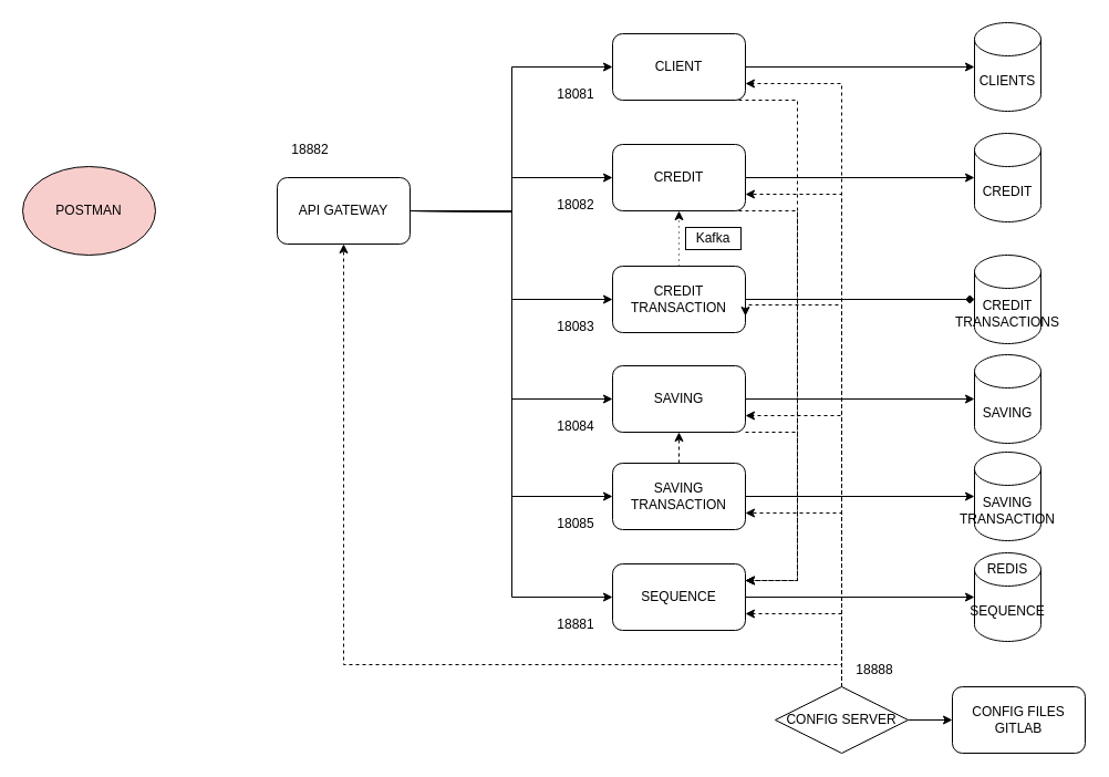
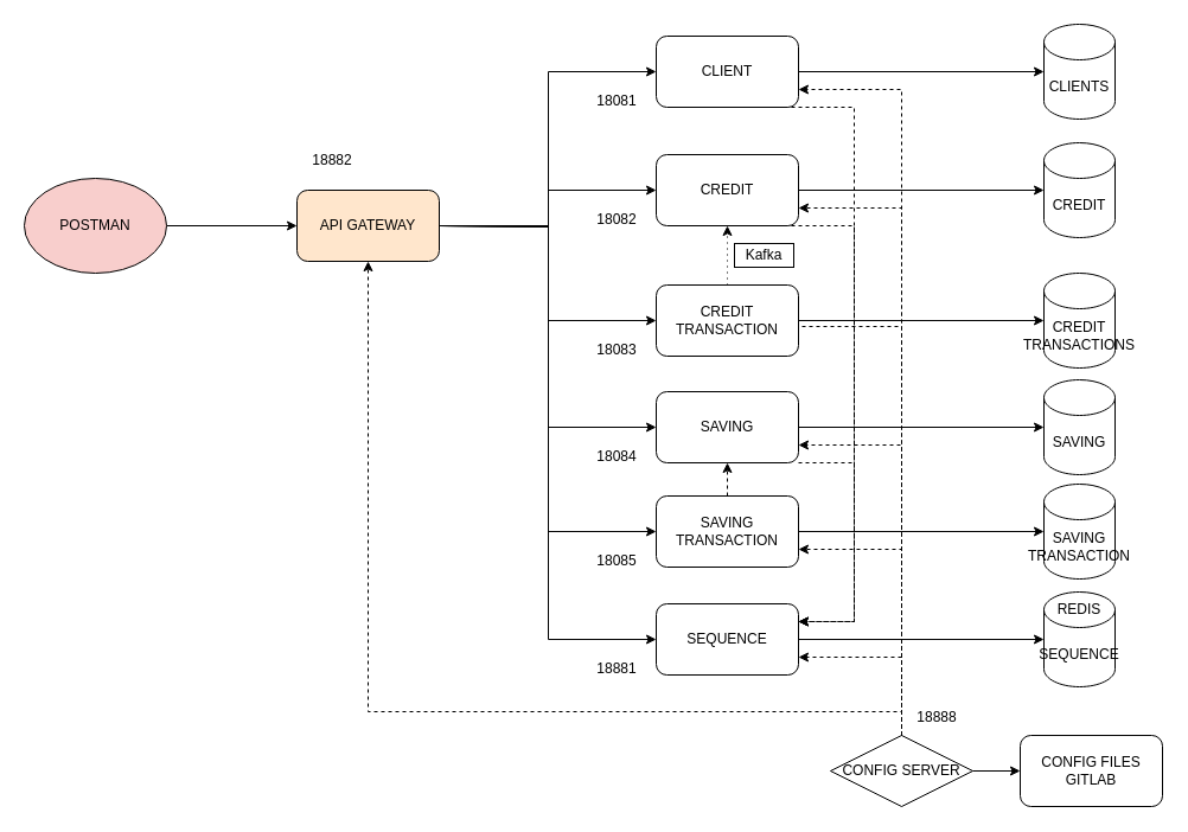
  <mxCell id="0" />
  <mxCell id="1" parent="0" />
  <mxCell id="2" style="edgeStyle=orthogonalEdgeStyle;rounded=0;orthogonalLoop=1;jettySize=auto;html=1;" parent="1" source="4" target="16" edge="1"><mxGeometry relative="1" as="geometry" /></mxCell>
  <mxCell id="3" style="edgeStyle=orthogonalEdgeStyle;rounded=0;orthogonalLoop=1;jettySize=auto;html=1;exitX=0.5;exitY=1;exitDx=0;exitDy=0;entryX=1;entryY=0.25;entryDx=0;entryDy=0;dashed=1;" edge="1" parent="1" source="4" target="15"><mxGeometry relative="1" as="geometry"><Array as="points"><mxPoint x="720" y="90" /><mxPoint x="720" y="524" /></Array></mxGeometry></mxCell>
  <mxCell id="4" value="CLIENT" style="rounded=1;whiteSpace=wrap;html=1;fillColor=none;" parent="1" vertex="1"><mxGeometry x="553" y="30" width="120" height="60" as="geometry" /></mxCell>
  <mxCell id="5" style="edgeStyle=orthogonalEdgeStyle;rounded=0;orthogonalLoop=1;jettySize=auto;html=1;" parent="1" source="7" target="17" edge="1"><mxGeometry relative="1" as="geometry" /></mxCell>
  <mxCell id="6" style="edgeStyle=orthogonalEdgeStyle;rounded=0;orthogonalLoop=1;jettySize=auto;html=1;exitX=0.75;exitY=1;exitDx=0;exitDy=0;entryX=1;entryY=0.25;entryDx=0;entryDy=0;dashed=1;" edge="1" parent="1" source="7" target="15"><mxGeometry relative="1" as="geometry"><Array as="points"><mxPoint x="720" y="190" /><mxPoint x="720" y="524" /></Array></mxGeometry></mxCell>
  <mxCell id="7" value="CREDIT" style="rounded=1;whiteSpace=wrap;html=1;fillColor=none;" parent="1" vertex="1"><mxGeometry x="553" y="130" width="120" height="60" as="geometry" /></mxCell>
- <mxCell id="8" style="edgeStyle=orthogonalEdgeStyle;rounded=0;orthogonalLoop=1;jettySize=auto;html=1;endArrow=diamond;" parent="1" source="10" target="18" edge="1"><mxGeometry relative="1" as="geometry" /></mxCell>
+ <mxCell id="8" style="edgeStyle=orthogonalEdgeStyle;rounded=0;orthogonalLoop=1;jettySize=auto;html=1;" parent="1" source="10" target="18" edge="1"><mxGeometry relative="1" as="geometry" /></mxCell>
  <mxCell id="9" style="edgeStyle=orthogonalEdgeStyle;rounded=0;orthogonalLoop=1;jettySize=auto;html=1;dashed=1;dashPattern=1 4;" edge="1" parent="1" source="10" target="7"><mxGeometry relative="1" as="geometry" /></mxCell>
  <mxCell id="10" value="CREDIT TRANSACTION" style="rounded=1;whiteSpace=wrap;html=1;fillColor=none;" parent="1" vertex="1"><mxGeometry x="553" y="240" width="120" height="60" as="geometry" /></mxCell>
  <mxCell id="11" style="edgeStyle=orthogonalEdgeStyle;rounded=0;orthogonalLoop=1;jettySize=auto;html=1;" parent="1" source="13" target="19" edge="1"><mxGeometry relative="1" as="geometry" /></mxCell>
  <mxCell id="12" style="edgeStyle=orthogonalEdgeStyle;rounded=0;orthogonalLoop=1;jettySize=auto;html=1;exitX=1;exitY=1;exitDx=0;exitDy=0;entryX=1;entryY=0.25;entryDx=0;entryDy=0;dashed=1;" edge="1" parent="1" source="13" target="15"><mxGeometry relative="1" as="geometry"><Array as="points"><mxPoint x="720" y="390" /><mxPoint x="720" y="524" /></Array></mxGeometry></mxCell>
  <mxCell id="13" value="SAVING" style="rounded=1;whiteSpace=wrap;html=1;fillColor=none;" parent="1" vertex="1"><mxGeometry x="553" y="330" width="120" height="60" as="geometry" /></mxCell>
  <mxCell id="14" style="edgeStyle=orthogonalEdgeStyle;rounded=0;orthogonalLoop=1;jettySize=auto;html=1;" parent="1" source="15" target="21" edge="1"><mxGeometry relative="1" as="geometry" /></mxCell>
  <mxCell id="15" value="SEQUENCE" style="rounded=1;whiteSpace=wrap;html=1;fillColor=none;" parent="1" vertex="1"><mxGeometry x="553" y="509" width="120" height="60" as="geometry" /></mxCell>
  <mxCell id="16" value="CLIENTS" style="shape=cylinder3;whiteSpace=wrap;html=1;boundedLbl=1;backgroundOutline=1;size=15;fillColor=none;" parent="1" vertex="1"><mxGeometry x="880" y="20" width="60" height="80" as="geometry" /></mxCell>
  <mxCell id="17" value="CREDIT" style="shape=cylinder3;whiteSpace=wrap;html=1;boundedLbl=1;backgroundOutline=1;size=15;fillColor=none;" parent="1" vertex="1"><mxGeometry x="880" y="120" width="60" height="80" as="geometry" /></mxCell>
  <mxCell id="18" value="CREDIT TRANSACTIONS" style="shape=cylinder3;whiteSpace=wrap;html=1;boundedLbl=1;backgroundOutline=1;size=15;fillColor=none;" parent="1" vertex="1"><mxGeometry x="880" y="230" width="60" height="80" as="geometry" /></mxCell>
  <mxCell id="19" value="SAVING" style="shape=cylinder3;whiteSpace=wrap;html=1;boundedLbl=1;backgroundOutline=1;size=15;fillColor=none;" parent="1" vertex="1"><mxGeometry x="880" y="320" width="60" height="80" as="geometry" /></mxCell>
  <mxCell id="20" value="SAVING TRANSACTION" style="shape=cylinder3;whiteSpace=wrap;html=1;boundedLbl=1;backgroundOutline=1;size=15;fillColor=none;" parent="1" vertex="1"><mxGeometry x="880" y="408" width="60" height="80" as="geometry" /></mxCell>
  <mxCell id="21" value="SEQUENCE" style="shape=cylinder3;whiteSpace=wrap;html=1;boundedLbl=1;backgroundOutline=1;size=15;fillColor=none;" parent="1" vertex="1"><mxGeometry x="880" y="499" width="60" height="80" as="geometry" /></mxCell>
  <mxCell id="22" style="edgeStyle=orthogonalEdgeStyle;rounded=0;orthogonalLoop=1;jettySize=auto;html=1;" parent="1" source="24" target="20" edge="1"><mxGeometry relative="1" as="geometry" /></mxCell>
  <mxCell id="23" style="edgeStyle=orthogonalEdgeStyle;rounded=0;orthogonalLoop=1;jettySize=auto;html=1;exitX=0.5;exitY=0;exitDx=0;exitDy=0;entryX=0.5;entryY=1;entryDx=0;entryDy=0;dashed=1;" edge="1" parent="1" source="24" target="13"><mxGeometry relative="1" as="geometry" /></mxCell>
  <mxCell id="24" value="SAVING TRANSACTION" style="rounded=1;whiteSpace=wrap;html=1;fillColor=none;" parent="1" vertex="1"><mxGeometry x="553" y="418" width="120" height="60" as="geometry" /></mxCell>
  <mxCell id="25" style="edgeStyle=orthogonalEdgeStyle;rounded=0;orthogonalLoop=1;jettySize=auto;html=1;entryX=0;entryY=0.5;entryDx=0;entryDy=0;" parent="1" target="4" edge="1"><mxGeometry relative="1" as="geometry"><mxPoint x="370" y="190" as="sourcePoint" /></mxGeometry></mxCell>
  <mxCell id="26" style="edgeStyle=orthogonalEdgeStyle;rounded=0;orthogonalLoop=1;jettySize=auto;html=1;" parent="1" target="7" edge="1"><mxGeometry relative="1" as="geometry"><mxPoint x="370" y="190" as="sourcePoint" /></mxGeometry></mxCell>
  <mxCell id="27" style="edgeStyle=orthogonalEdgeStyle;rounded=0;orthogonalLoop=1;jettySize=auto;html=1;entryX=0;entryY=0.5;entryDx=0;entryDy=0;" parent="1" target="10" edge="1"><mxGeometry relative="1" as="geometry"><mxPoint x="370" y="190" as="sourcePoint" /></mxGeometry></mxCell>
  <mxCell id="28" style="edgeStyle=orthogonalEdgeStyle;rounded=0;orthogonalLoop=1;jettySize=auto;html=1;entryX=0;entryY=0.5;entryDx=0;entryDy=0;" parent="1" target="13" edge="1"><mxGeometry relative="1" as="geometry"><mxPoint x="370" y="190" as="sourcePoint" /></mxGeometry></mxCell>
  <mxCell id="29" style="edgeStyle=orthogonalEdgeStyle;rounded=0;orthogonalLoop=1;jettySize=auto;html=1;entryX=0;entryY=0.5;entryDx=0;entryDy=0;" parent="1" target="24" edge="1"><mxGeometry relative="1" as="geometry"><mxPoint x="370" y="190" as="sourcePoint" /></mxGeometry></mxCell>
  <mxCell id="30" style="edgeStyle=orthogonalEdgeStyle;rounded=0;orthogonalLoop=1;jettySize=auto;html=1;entryX=0;entryY=0.5;entryDx=0;entryDy=0;" parent="1" target="15" edge="1"><mxGeometry relative="1" as="geometry"><mxPoint x="370" y="190" as="sourcePoint" /></mxGeometry></mxCell>
  <mxCell id="31" value="CONFIG FILES&lt;br&gt;GITLAB" style="rounded=1;whiteSpace=wrap;html=1;fillColor=none;" parent="1" vertex="1"><mxGeometry x="860" y="620" width="120" height="60" as="geometry" /></mxCell>
  <mxCell id="32" style="edgeStyle=orthogonalEdgeStyle;rounded=0;orthogonalLoop=1;jettySize=auto;html=1;" parent="1" source="39" target="31" edge="1"><mxGeometry relative="1" as="geometry" /></mxCell>
  <mxCell id="33" style="edgeStyle=orthogonalEdgeStyle;rounded=0;orthogonalLoop=1;jettySize=auto;html=1;entryX=1;entryY=0.75;entryDx=0;entryDy=0;dashed=1;" parent="1" source="39" target="4" edge="1"><mxGeometry relative="1" as="geometry"><Array as="points"><mxPoint x="760" y="75" /></Array></mxGeometry></mxCell>
  <mxCell id="34" style="edgeStyle=orthogonalEdgeStyle;rounded=0;orthogonalLoop=1;jettySize=auto;html=1;entryX=1;entryY=0.75;entryDx=0;entryDy=0;dashed=1;" parent="1" source="39" target="7" edge="1"><mxGeometry relative="1" as="geometry"><Array as="points"><mxPoint x="760" y="175" /></Array></mxGeometry></mxCell>
- <mxCell id="35" style="edgeStyle=orthogonalEdgeStyle;rounded=0;orthogonalLoop=1;jettySize=auto;html=1;entryX=1;entryY=0.75;entryDx=0;entryDy=0;dashed=1;" parent="1" source="39" target="10" edge="1"><mxGeometry relative="1" as="geometry"><Array as="points"><mxPoint x="760" y="275" /></Array></mxGeometry></mxCell>
+ <mxCell id="35" style="edgeStyle=orthogonalEdgeStyle;rounded=0;orthogonalLoop=1;jettySize=auto;html=1;entryX=1;entryY=0.75;entryDx=0;entryDy=0;dashed=1;endArrow=none;" parent="1" source="39" target="10" edge="1"><mxGeometry relative="1" as="geometry"><Array as="points"><mxPoint x="760" y="275" /></Array></mxGeometry></mxCell>
  <mxCell id="36" style="edgeStyle=orthogonalEdgeStyle;rounded=0;orthogonalLoop=1;jettySize=auto;html=1;entryX=1;entryY=0.75;entryDx=0;entryDy=0;dashed=1;" parent="1" source="39" target="13" edge="1"><mxGeometry relative="1" as="geometry"><Array as="points"><mxPoint x="760" y="375" /></Array></mxGeometry></mxCell>
  <mxCell id="37" style="edgeStyle=orthogonalEdgeStyle;rounded=0;orthogonalLoop=1;jettySize=auto;html=1;entryX=1;entryY=0.75;entryDx=0;entryDy=0;dashed=1;" parent="1" source="39" target="24" edge="1"><mxGeometry relative="1" as="geometry"><Array as="points"><mxPoint x="760" y="463" /></Array></mxGeometry></mxCell>
  <mxCell id="38" style="edgeStyle=orthogonalEdgeStyle;rounded=0;orthogonalLoop=1;jettySize=auto;html=1;entryX=1;entryY=0.75;entryDx=0;entryDy=0;dashed=1;" parent="1" source="39" target="15" edge="1"><mxGeometry relative="1" as="geometry"><Array as="points"><mxPoint x="760" y="554" /></Array></mxGeometry></mxCell>
  <mxCell id="39" value="CONFIG SERVER" style="rhombus;whiteSpace=wrap;html=1;fillColor=none;" parent="1" vertex="1"><mxGeometry x="700" y="620" width="120" height="60" as="geometry" /></mxCell>
  <mxCell id="40" value="Kafka" style="rounded=0;whiteSpace=wrap;html=1;" vertex="1" parent="1"><mxGeometry x="619" y="205" width="50" height="20" as="geometry" /></mxCell>
- <mxCell id="41" value="API GATEWAY" style="rounded=1;whiteSpace=wrap;html=1;" vertex="1" parent="1"><mxGeometry x="250" y="160" width="120" height="60" as="geometry" /></mxCell>
+ <mxCell id="41" value="API GATEWAY" style="rounded=1;whiteSpace=wrap;html=1;fillColor=#ffe6cc;" vertex="1" parent="1"><mxGeometry x="250" y="160" width="120" height="60" as="geometry" /></mxCell>
  <mxCell id="42" value="18081" style="text;html=1;strokeColor=none;fillColor=none;align=center;verticalAlign=middle;whiteSpace=wrap;rounded=0;" vertex="1" parent="1"><mxGeometry x="490" y="70" width="60" height="30" as="geometry" /></mxCell>
  <mxCell id="43" value="18082" style="text;html=1;strokeColor=none;fillColor=none;align=center;verticalAlign=middle;whiteSpace=wrap;rounded=0;" vertex="1" parent="1"><mxGeometry x="490" y="170" width="60" height="30" as="geometry" /></mxCell>
  <mxCell id="44" value="18083" style="text;html=1;strokeColor=none;fillColor=none;align=center;verticalAlign=middle;whiteSpace=wrap;rounded=0;" vertex="1" parent="1"><mxGeometry x="490" y="280" width="60" height="30" as="geometry" /></mxCell>
  <mxCell id="45" value="18084" style="text;html=1;strokeColor=none;fillColor=none;align=center;verticalAlign=middle;whiteSpace=wrap;rounded=0;" vertex="1" parent="1"><mxGeometry x="490" y="370" width="60" height="30" as="geometry" /></mxCell>
  <mxCell id="46" value="18085" style="text;html=1;strokeColor=none;fillColor=none;align=center;verticalAlign=middle;whiteSpace=wrap;rounded=0;" vertex="1" parent="1"><mxGeometry x="490" y="458" width="60" height="30" as="geometry" /></mxCell>
  <mxCell id="47" value="18881" style="text;html=1;strokeColor=none;fillColor=none;align=center;verticalAlign=middle;whiteSpace=wrap;rounded=0;" vertex="1" parent="1"><mxGeometry x="490" y="549" width="60" height="30" as="geometry" /></mxCell>
  <mxCell id="48" style="edgeStyle=orthogonalEdgeStyle;rounded=0;orthogonalLoop=1;jettySize=auto;html=1;exitX=0;exitY=1;exitDx=0;exitDy=0;entryX=0.5;entryY=1;entryDx=0;entryDy=0;dashed=1;" edge="1" parent="1" source="49" target="41"><mxGeometry relative="1" as="geometry"><Array as="points"><mxPoint x="760" y="600" /><mxPoint x="310" y="600" /></Array></mxGeometry></mxCell>
  <mxCell id="49" value="18888" style="text;html=1;strokeColor=none;fillColor=none;align=center;verticalAlign=middle;whiteSpace=wrap;rounded=0;" vertex="1" parent="1"><mxGeometry x="760" y="590" width="60" height="30" as="geometry" /></mxCell>
  <mxCell id="50" value="REDIS" style="text;html=1;strokeColor=none;fillColor=none;align=center;verticalAlign=middle;whiteSpace=wrap;rounded=0;" vertex="1" parent="1"><mxGeometry x="880" y="499" width="60" height="30" as="geometry" /></mxCell>
+ <mxCell id="51" style="edgeStyle=orthogonalEdgeStyle;rounded=0;orthogonalLoop=1;jettySize=auto;html=1;exitX=1;exitY=0.5;exitDx=0;exitDy=0;" edge="1" parent="1" source="52" target="41"><mxGeometry relative="1" as="geometry" /></mxCell>
  <mxCell id="52" value="POSTMAN" style="ellipse;whiteSpace=wrap;html=1;fillColor=#f8cecc;" vertex="1" parent="1"><mxGeometry x="20" y="150" width="120" height="80" as="geometry" /></mxCell>
  <mxCell id="53" value="18882" style="text;html=1;strokeColor=none;fillColor=none;align=center;verticalAlign=middle;whiteSpace=wrap;rounded=0;" vertex="1" parent="1"><mxGeometry x="250" y="120" width="60" height="30" as="geometry" /></mxCell>
